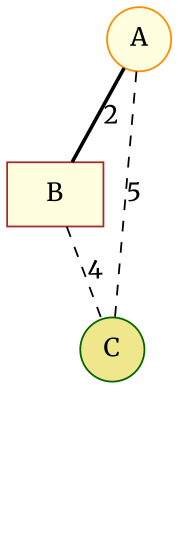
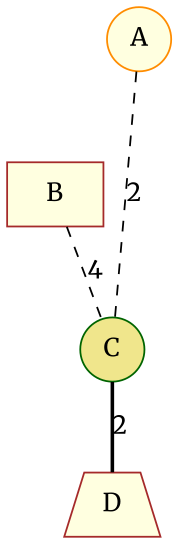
  graph {
    fontname=Merriweather
    node [color=brown fillcolor=lightyellow fontname=Merriweather shape=circle style=filled]
    edge [fontname=Merriweather style=bold]
    A [color=darkorange]
    B [shape=box]
    C [color=darkgreen fillcolor=khaki]
-   A -- B [label=2]
-   A -- C [label=5 style=dashed]
+   D [shape=trapezium]
+   A -- C [label=2 style=dashed]
    B -- C [label=4 style=dashed]
+   C -- D [label=2]
  }
